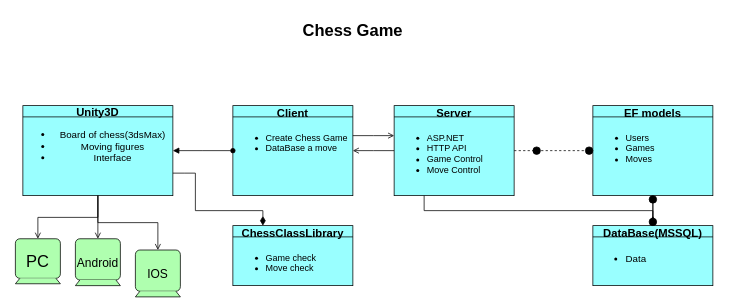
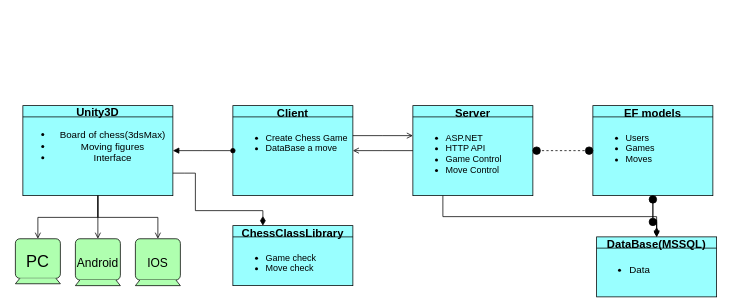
  <mxCell id="0" />
  <mxCell id="1" parent="0" />
  <mxCell id="2" value="&lt;table cellpadding=&quot;0&quot; cellspacing=&quot;0&quot; style=&quot;width: 100% ; height: 100% ; font-size: 15px&quot;&gt;&lt;tbody&gt;&lt;tr style=&quot;height: 20px&quot;&gt;&lt;td align=&quot;center&quot;&gt;&lt;b&gt;&lt;font style=&quot;font-size: 15px&quot;&gt;Client&lt;/font&gt;&lt;/b&gt;&lt;/td&gt;&lt;/tr&gt;&lt;tr&gt;&lt;td align=&quot;left&quot; valign=&quot;top&quot; style=&quot;padding: 4px ; font-size: 12px&quot;&gt;&lt;ul&gt;&lt;li&gt;Create Chess Game&lt;/li&gt;&lt;li&gt;DataBase a move&lt;/li&gt;&lt;/ul&gt;&lt;/td&gt;&lt;/tr&gt;&lt;/tbody&gt;&lt;/table&gt;" style="html=1;outlineConnect=0;whiteSpace=wrap;fillColor=#99ffff;shape=mxgraph.archimate3.businessObject;overflow=fill;spacing=0;spacingLeft=-4;" vertex="1" parent="1"><mxGeometry x="310" y="140" width="160" height="120" as="geometry" /></mxCell>
  <mxCell id="3" style="edgeStyle=orthogonalEdgeStyle;rounded=0;orthogonalLoop=1;jettySize=auto;html=1;exitX=0.5;exitY=1;exitDx=0;exitDy=0;exitPerimeter=0;entryX=0.5;entryY=0;entryDx=0;entryDy=0;entryPerimeter=0;fontSize=13;startArrow=none;" edge="1" parent="1" source="20" target="12"><mxGeometry relative="1" as="geometry" /></mxCell>
  <mxCell id="4" value="&lt;table cellpadding=&quot;0&quot; cellspacing=&quot;0&quot; style=&quot;font-size: 1em ; width: 100% ; height: 100%&quot;&gt;&lt;tbody&gt;&lt;tr style=&quot;height: 20px ; font-size: 15px&quot;&gt;&lt;td align=&quot;center&quot;&gt;&lt;b&gt;EF models&lt;/b&gt;&lt;/td&gt;&lt;/tr&gt;&lt;tr&gt;&lt;td align=&quot;left&quot; valign=&quot;top&quot; style=&quot;padding: 4px&quot;&gt;&lt;ul&gt;&lt;li&gt;Users&lt;/li&gt;&lt;li&gt;Games&lt;/li&gt;&lt;li&gt;Moves&lt;/li&gt;&lt;/ul&gt;&lt;/td&gt;&lt;/tr&gt;&lt;/tbody&gt;&lt;/table&gt;" style="html=1;outlineConnect=0;whiteSpace=wrap;fillColor=#99ffff;shape=mxgraph.archimate3.businessObject;overflow=fill" vertex="1" parent="1"><mxGeometry x="790" y="140" width="160" height="120" as="geometry" /></mxCell>
  <mxCell id="5" style="edgeStyle=orthogonalEdgeStyle;rounded=0;orthogonalLoop=1;jettySize=auto;html=1;exitX=1;exitY=0.5;exitDx=0;exitDy=0;exitPerimeter=0;fontSize=13;entryX=1;entryY=0.5;entryDx=0;entryDy=0;entryPerimeter=0;" edge="1" parent="1" source="7" target="7"><mxGeometry relative="1" as="geometry" /></mxCell>
  <mxCell id="6" style="edgeStyle=orthogonalEdgeStyle;rounded=0;orthogonalLoop=1;jettySize=auto;html=1;exitX=1;exitY=0.5;exitDx=0;exitDy=0;exitPerimeter=0;entryX=0;entryY=0.5;entryDx=0;entryDy=0;entryPerimeter=0;fontSize=13;dashed=1;" edge="1" parent="1" source="7" target="4"><mxGeometry relative="1" as="geometry" /></mxCell>
- <mxCell id="7" value="&lt;table cellpadding=&quot;0&quot; cellspacing=&quot;0&quot; style=&quot;font-size: 1em ; width: 100% ; height: 100%&quot;&gt;&lt;tbody&gt;&lt;tr style=&quot;height: 20px&quot;&gt;&lt;td align=&quot;center&quot; style=&quot;font-size: 15px&quot;&gt;&lt;b&gt;Server&lt;/b&gt;&lt;/td&gt;&lt;/tr&gt;&lt;tr&gt;&lt;td align=&quot;left&quot; valign=&quot;top&quot; style=&quot;padding: 4px&quot;&gt;&lt;ul&gt;&lt;li&gt;ASP.NET&lt;/li&gt;&lt;li&gt;HTTP API&lt;/li&gt;&lt;li&gt;Game Control&lt;/li&gt;&lt;li&gt;Move Control&lt;/li&gt;&lt;/ul&gt;&lt;/td&gt;&lt;/tr&gt;&lt;/tbody&gt;&lt;/table&gt;" style="html=1;outlineConnect=0;whiteSpace=wrap;fillColor=#99ffff;shape=mxgraph.archimate3.businessObject;overflow=fill" vertex="1" parent="1"><mxGeometry x="525" y="140" width="160" height="120" as="geometry" /></mxCell>
+ <mxCell id="7" value="&lt;table cellpadding=&quot;0&quot; cellspacing=&quot;0&quot; style=&quot;font-size: 1em ; width: 100% ; height: 100%&quot;&gt;&lt;tbody&gt;&lt;tr style=&quot;height: 20px&quot;&gt;&lt;td align=&quot;center&quot; style=&quot;font-size: 15px&quot;&gt;&lt;b&gt;Server&lt;/b&gt;&lt;/td&gt;&lt;/tr&gt;&lt;tr&gt;&lt;td align=&quot;left&quot; valign=&quot;top&quot; style=&quot;padding: 4px&quot;&gt;&lt;ul&gt;&lt;li&gt;ASP.NET&lt;/li&gt;&lt;li&gt;HTTP API&lt;/li&gt;&lt;li&gt;Game Control&lt;/li&gt;&lt;li&gt;Move Control&lt;/li&gt;&lt;/ul&gt;&lt;/td&gt;&lt;/tr&gt;&lt;/tbody&gt;&lt;/table&gt;" style="html=1;outlineConnect=0;whiteSpace=wrap;fillColor=#99ffff;shape=mxgraph.archimate3.businessObject;overflow=fill" vertex="1" parent="1"><mxGeometry x="550" y="140" width="160" height="120" as="geometry" /></mxCell>
  <mxCell id="8" value="&lt;table cellpadding=&quot;0&quot; cellspacing=&quot;0&quot; style=&quot;font-size: 1em ; width: 100% ; height: 100%&quot;&gt;&lt;tbody&gt;&lt;tr style=&quot;height: 20px ; font-size: 15px&quot;&gt;&lt;td align=&quot;center&quot;&gt;&lt;b&gt;ChessClassLibrary&lt;/b&gt;&lt;/td&gt;&lt;/tr&gt;&lt;tr&gt;&lt;td align=&quot;left&quot; valign=&quot;top&quot; style=&quot;padding: 4px&quot;&gt;&lt;ul&gt;&lt;li&gt;Game check&lt;/li&gt;&lt;li&gt;Move check&lt;/li&gt;&lt;/ul&gt;&lt;/td&gt;&lt;/tr&gt;&lt;/tbody&gt;&lt;/table&gt;" style="html=1;outlineConnect=0;whiteSpace=wrap;fillColor=#99ffff;shape=mxgraph.archimate3.businessObject;overflow=fill" vertex="1" parent="1"><mxGeometry x="310" y="300" width="160" height="80" as="geometry" /></mxCell>
  <mxCell id="9" value="&lt;font style=&quot;font-size: 15px&quot;&gt;&lt;b&gt;Unity3D&lt;/b&gt;&lt;br&gt;&lt;/font&gt;&lt;ul style=&quot;font-size: 13px&quot;&gt;&lt;li&gt;&lt;font style=&quot;font-size: 13px&quot;&gt;Board of chess(3dsMax)&lt;/font&gt;&lt;/li&gt;&lt;li&gt;Moving figures&lt;/li&gt;&lt;li&gt;Interface&lt;/li&gt;&lt;/ul&gt;" style="outlineConnect=0;fillColor=#99ffff;shape=mxgraph.archimate3.businessObject;overflow=fill;labelPosition=center;verticalLabelPosition=middle;align=center;verticalAlign=middle;textDirection=ltr;whiteSpace=wrap;html=1;" vertex="1" parent="1"><mxGeometry x="30" y="140" width="200" height="120" as="geometry" /></mxCell>
- <mxCell id="10" value="Chess Game" style="text;html=1;strokeColor=none;fillColor=none;align=center;verticalAlign=middle;whiteSpace=wrap;rounded=0;fontStyle=1;fontSize=22;" vertex="1" parent="1"><mxGeometry x="310" y="20" width="320" height="40" as="geometry" /></mxCell>
  <mxCell id="11" style="edgeStyle=orthogonalEdgeStyle;rounded=0;orthogonalLoop=1;jettySize=auto;html=1;exitX=0.5;exitY=0;exitDx=0;exitDy=0;exitPerimeter=0;fontSize=13;startArrow=none;" edge="1" parent="1" source="22"><mxGeometry relative="1" as="geometry"><mxPoint x="870" y="260" as="targetPoint" /></mxGeometry></mxCell>
- <mxCell id="12" value="&lt;table cellpadding=&quot;0&quot; cellspacing=&quot;0&quot; style=&quot;width: 100% ; height: 100% ; font-size: 15px&quot;&gt;&lt;tbody&gt;&lt;tr style=&quot;height: 20px&quot;&gt;&lt;td align=&quot;center&quot;&gt;&lt;b&gt;&lt;font style=&quot;font-size: 15px&quot;&gt;DataBase(MSSQL)&lt;/font&gt;&lt;/b&gt;&lt;/td&gt;&lt;/tr&gt;&lt;tr&gt;&lt;td align=&quot;left&quot; valign=&quot;top&quot; style=&quot;padding: 4px ; font-size: 13px&quot;&gt;&lt;ul&gt;&lt;li&gt;Data&lt;/li&gt;&lt;/ul&gt;&lt;/td&gt;&lt;/tr&gt;&lt;/tbody&gt;&lt;/table&gt;" style="html=1;outlineConnect=0;whiteSpace=wrap;fillColor=#99ffff;shape=mxgraph.archimate3.businessObject;overflow=fill;fontSize=21;" vertex="1" parent="1"><mxGeometry x="790" y="300" width="160" height="80" as="geometry" /></mxCell>
+ <mxCell id="12" value="&lt;table cellpadding=&quot;0&quot; cellspacing=&quot;0&quot; style=&quot;width: 100% ; height: 100% ; font-size: 15px&quot;&gt;&lt;tbody&gt;&lt;tr style=&quot;height: 20px&quot;&gt;&lt;td align=&quot;center&quot;&gt;&lt;b&gt;&lt;font style=&quot;font-size: 15px&quot;&gt;DataBase(MSSQL)&lt;/font&gt;&lt;/b&gt;&lt;/td&gt;&lt;/tr&gt;&lt;tr&gt;&lt;td align=&quot;left&quot; valign=&quot;top&quot; style=&quot;padding: 4px ; font-size: 13px&quot;&gt;&lt;ul&gt;&lt;li&gt;Data&lt;/li&gt;&lt;/ul&gt;&lt;/td&gt;&lt;/tr&gt;&lt;/tbody&gt;&lt;/table&gt;" style="html=1;outlineConnect=0;whiteSpace=wrap;fillColor=#99ffff;shape=mxgraph.archimate3.businessObject;overflow=fill;fontSize=21;" vertex="1" parent="1"><mxGeometry x="795" y="315" width="160" height="80" as="geometry" /></mxCell>
  <mxCell id="13" value="PC" style="html=1;outlineConnect=0;whiteSpace=wrap;fillColor=#AFFFAF;shape=mxgraph.archimate3.device;fontSize=22;" vertex="1" parent="1"><mxGeometry x="20" y="317.5" width="60" height="60" as="geometry" /></mxCell>
  <mxCell id="14" value="&lt;font style=&quot;font-size: 16px&quot;&gt;Android&lt;/font&gt;" style="html=1;outlineConnect=0;whiteSpace=wrap;fillColor=#AFFFAF;shape=mxgraph.archimate3.device;fontSize=22;" vertex="1" parent="1"><mxGeometry x="100" y="317.5" width="60" height="62.5" as="geometry" /></mxCell>
- <mxCell id="15" value="IOS" style="html=1;outlineConnect=0;whiteSpace=wrap;fillColor=#AFFFAF;shape=mxgraph.archimate3.device;fontSize=16;" vertex="1" parent="1"><mxGeometry x="180" y="332.5" width="60" height="62.5" as="geometry" /></mxCell>
+ <mxCell id="15" value="IOS" style="html=1;outlineConnect=0;whiteSpace=wrap;fillColor=#AFFFAF;shape=mxgraph.archimate3.device;fontSize=16;" vertex="1" parent="1"><mxGeometry x="180" y="317.5" width="60" height="62.5" as="geometry" /></mxCell>
  <mxCell id="16" value="" style="edgeStyle=elbowEdgeStyle;html=1;endArrow=open;elbow=vertical;endFill=1;rounded=0;fontSize=16;exitX=0.5;exitY=1;exitDx=0;exitDy=0;exitPerimeter=0;entryX=0.5;entryY=0;entryDx=0;entryDy=0;entryPerimeter=0;" edge="1" parent="1" source="9" target="13"><mxGeometry width="160" relative="1" as="geometry"><mxPoint x="160" y="300" as="sourcePoint" /><mxPoint x="320" y="300" as="targetPoint" /></mxGeometry></mxCell>
  <mxCell id="17" value="" style="edgeStyle=elbowEdgeStyle;html=1;endArrow=open;elbow=vertical;endFill=1;rounded=0;fontSize=16;exitX=0.5;exitY=1;exitDx=0;exitDy=0;exitPerimeter=0;entryX=0.5;entryY=0;entryDx=0;entryDy=0;entryPerimeter=0;" edge="1" parent="1" source="9" target="15"><mxGeometry width="160" relative="1" as="geometry"><mxPoint x="160" y="300" as="sourcePoint" /><mxPoint x="320" y="300" as="targetPoint" /></mxGeometry></mxCell>
  <mxCell id="18" value="" style="edgeStyle=elbowEdgeStyle;html=1;endArrow=open;elbow=vertical;endFill=1;rounded=0;fontSize=16;exitX=0.5;exitY=1;exitDx=0;exitDy=0;exitPerimeter=0;" edge="1" parent="1" source="9" target="14"><mxGeometry width="160" relative="1" as="geometry"><mxPoint x="160" y="300" as="sourcePoint" /><mxPoint x="320" y="300" as="targetPoint" /></mxGeometry></mxCell>
  <mxCell id="19" value="" style="endArrow=block;html=1;endFill=1;startArrow=oval;startFill=1;edgeStyle=elbowEdgeStyle;elbow=vertical;rounded=0;fontSize=13;exitX=0;exitY=0.5;exitDx=0;exitDy=0;exitPerimeter=0;entryX=1;entryY=0.5;entryDx=0;entryDy=0;entryPerimeter=0;" edge="1" parent="1" source="2" target="9"><mxGeometry width="160" relative="1" as="geometry"><mxPoint x="310" y="250" as="sourcePoint" /><mxPoint x="470" y="250" as="targetPoint" /></mxGeometry></mxCell>
  <mxCell id="20" value="" style="ellipse;html=1;verticalLabelPosition=bottom;labelBackgroundColor=#ffffff;verticalAlign=top;fillColor=#000000;fontSize=13;" vertex="1" parent="1"><mxGeometry x="865" y="260" width="10" height="10" as="geometry" /></mxCell>
  <mxCell id="21" value="" style="edgeStyle=orthogonalEdgeStyle;rounded=0;orthogonalLoop=1;jettySize=auto;html=1;exitX=0.5;exitY=1;exitDx=0;exitDy=0;exitPerimeter=0;entryX=0.5;entryY=0;entryDx=0;entryDy=0;entryPerimeter=0;fontSize=13;endArrow=none;" edge="1" parent="1" source="4" target="20"><mxGeometry relative="1" as="geometry"><mxPoint x="870" y="260" as="sourcePoint" /><mxPoint x="870" y="300" as="targetPoint" /></mxGeometry></mxCell>
  <mxCell id="22" value="" style="ellipse;html=1;verticalLabelPosition=bottom;labelBackgroundColor=#ffffff;verticalAlign=top;fillColor=#000000;fontSize=13;" vertex="1" parent="1"><mxGeometry x="865" y="290" width="10" height="10" as="geometry" /></mxCell>
  <mxCell id="23" value="" style="edgeStyle=orthogonalEdgeStyle;rounded=0;orthogonalLoop=1;jettySize=auto;html=1;exitX=0.5;exitY=0;exitDx=0;exitDy=0;exitPerimeter=0;fontSize=13;endArrow=none;" edge="1" parent="1" source="12" target="22"><mxGeometry relative="1" as="geometry"><mxPoint x="870" y="260" as="targetPoint" /><mxPoint x="870" y="300" as="sourcePoint" /><Array as="points"><mxPoint x="870" y="295" /><mxPoint x="870" y="295" /></Array></mxGeometry></mxCell>
  <mxCell id="24" value="" style="ellipse;html=1;verticalLabelPosition=bottom;labelBackgroundColor=#ffffff;verticalAlign=top;fillColor=#000000;fontSize=13;" vertex="1" parent="1"><mxGeometry x="710" y="195" width="10" height="10" as="geometry" /></mxCell>
  <mxCell id="25" value="" style="ellipse;html=1;verticalLabelPosition=bottom;labelBackgroundColor=#ffffff;verticalAlign=top;fillColor=#000000;fontSize=13;" vertex="1" parent="1"><mxGeometry x="780" y="195" width="10" height="10" as="geometry" /></mxCell>
  <mxCell id="26" value="" style="edgeStyle=elbowEdgeStyle;html=1;endArrow=open;elbow=vertical;endFill=1;rounded=0;fontSize=13;" edge="1" parent="1" target="7"><mxGeometry width="160" relative="1" as="geometry"><mxPoint x="470" y="180" as="sourcePoint" /><mxPoint x="630" y="180" as="targetPoint" /></mxGeometry></mxCell>
  <mxCell id="27" value="" style="edgeStyle=elbowEdgeStyle;html=1;endArrow=open;elbow=vertical;endFill=1;rounded=0;fontSize=13;entryX=1;entryY=0.5;entryDx=0;entryDy=0;entryPerimeter=0;" edge="1" parent="1" source="7" target="2"><mxGeometry width="160" relative="1" as="geometry"><mxPoint x="310" y="250" as="sourcePoint" /><mxPoint x="470" y="250" as="targetPoint" /></mxGeometry></mxCell>
  <mxCell id="28" value="" style="html=1;endArrow=diamondThin;endFill=1;edgeStyle=elbowEdgeStyle;elbow=vertical;endSize=10;rounded=0;fontSize=13;exitX=0.25;exitY=1;exitDx=0;exitDy=0;exitPerimeter=0;" edge="1" parent="1" source="7" target="12"><mxGeometry width="160" relative="1" as="geometry"><mxPoint x="310" y="250" as="sourcePoint" /><mxPoint x="470" y="250" as="targetPoint" /></mxGeometry></mxCell>
  <mxCell id="29" value="" style="html=1;endArrow=diamondThin;endFill=1;edgeStyle=elbowEdgeStyle;elbow=vertical;endSize=10;rounded=0;fontSize=13;entryX=0.25;entryY=0;entryDx=0;entryDy=0;entryPerimeter=0;" edge="1" parent="1" target="8"><mxGeometry width="160" relative="1" as="geometry"><mxPoint x="260" y="230" as="sourcePoint" /><mxPoint x="470" y="250" as="targetPoint" /><Array as="points"><mxPoint x="270" y="280" /><mxPoint x="310" y="280" /><mxPoint x="240" y="270" /><mxPoint x="260" y="270" /><mxPoint x="260" y="230" /><mxPoint x="260" y="250" /><mxPoint x="280" y="270" /><mxPoint x="270" y="260" /><mxPoint x="280" y="230" /></Array></mxGeometry></mxCell>
  <mxCell id="30" value="" style="edgeStyle=elbowEdgeStyle;html=1;endArrow=none;elbow=vertical;rounded=0;fontSize=13;" edge="1" parent="1"><mxGeometry width="160" relative="1" as="geometry"><mxPoint x="230" y="230" as="sourcePoint" /><mxPoint x="260" y="230" as="targetPoint" /></mxGeometry></mxCell>
